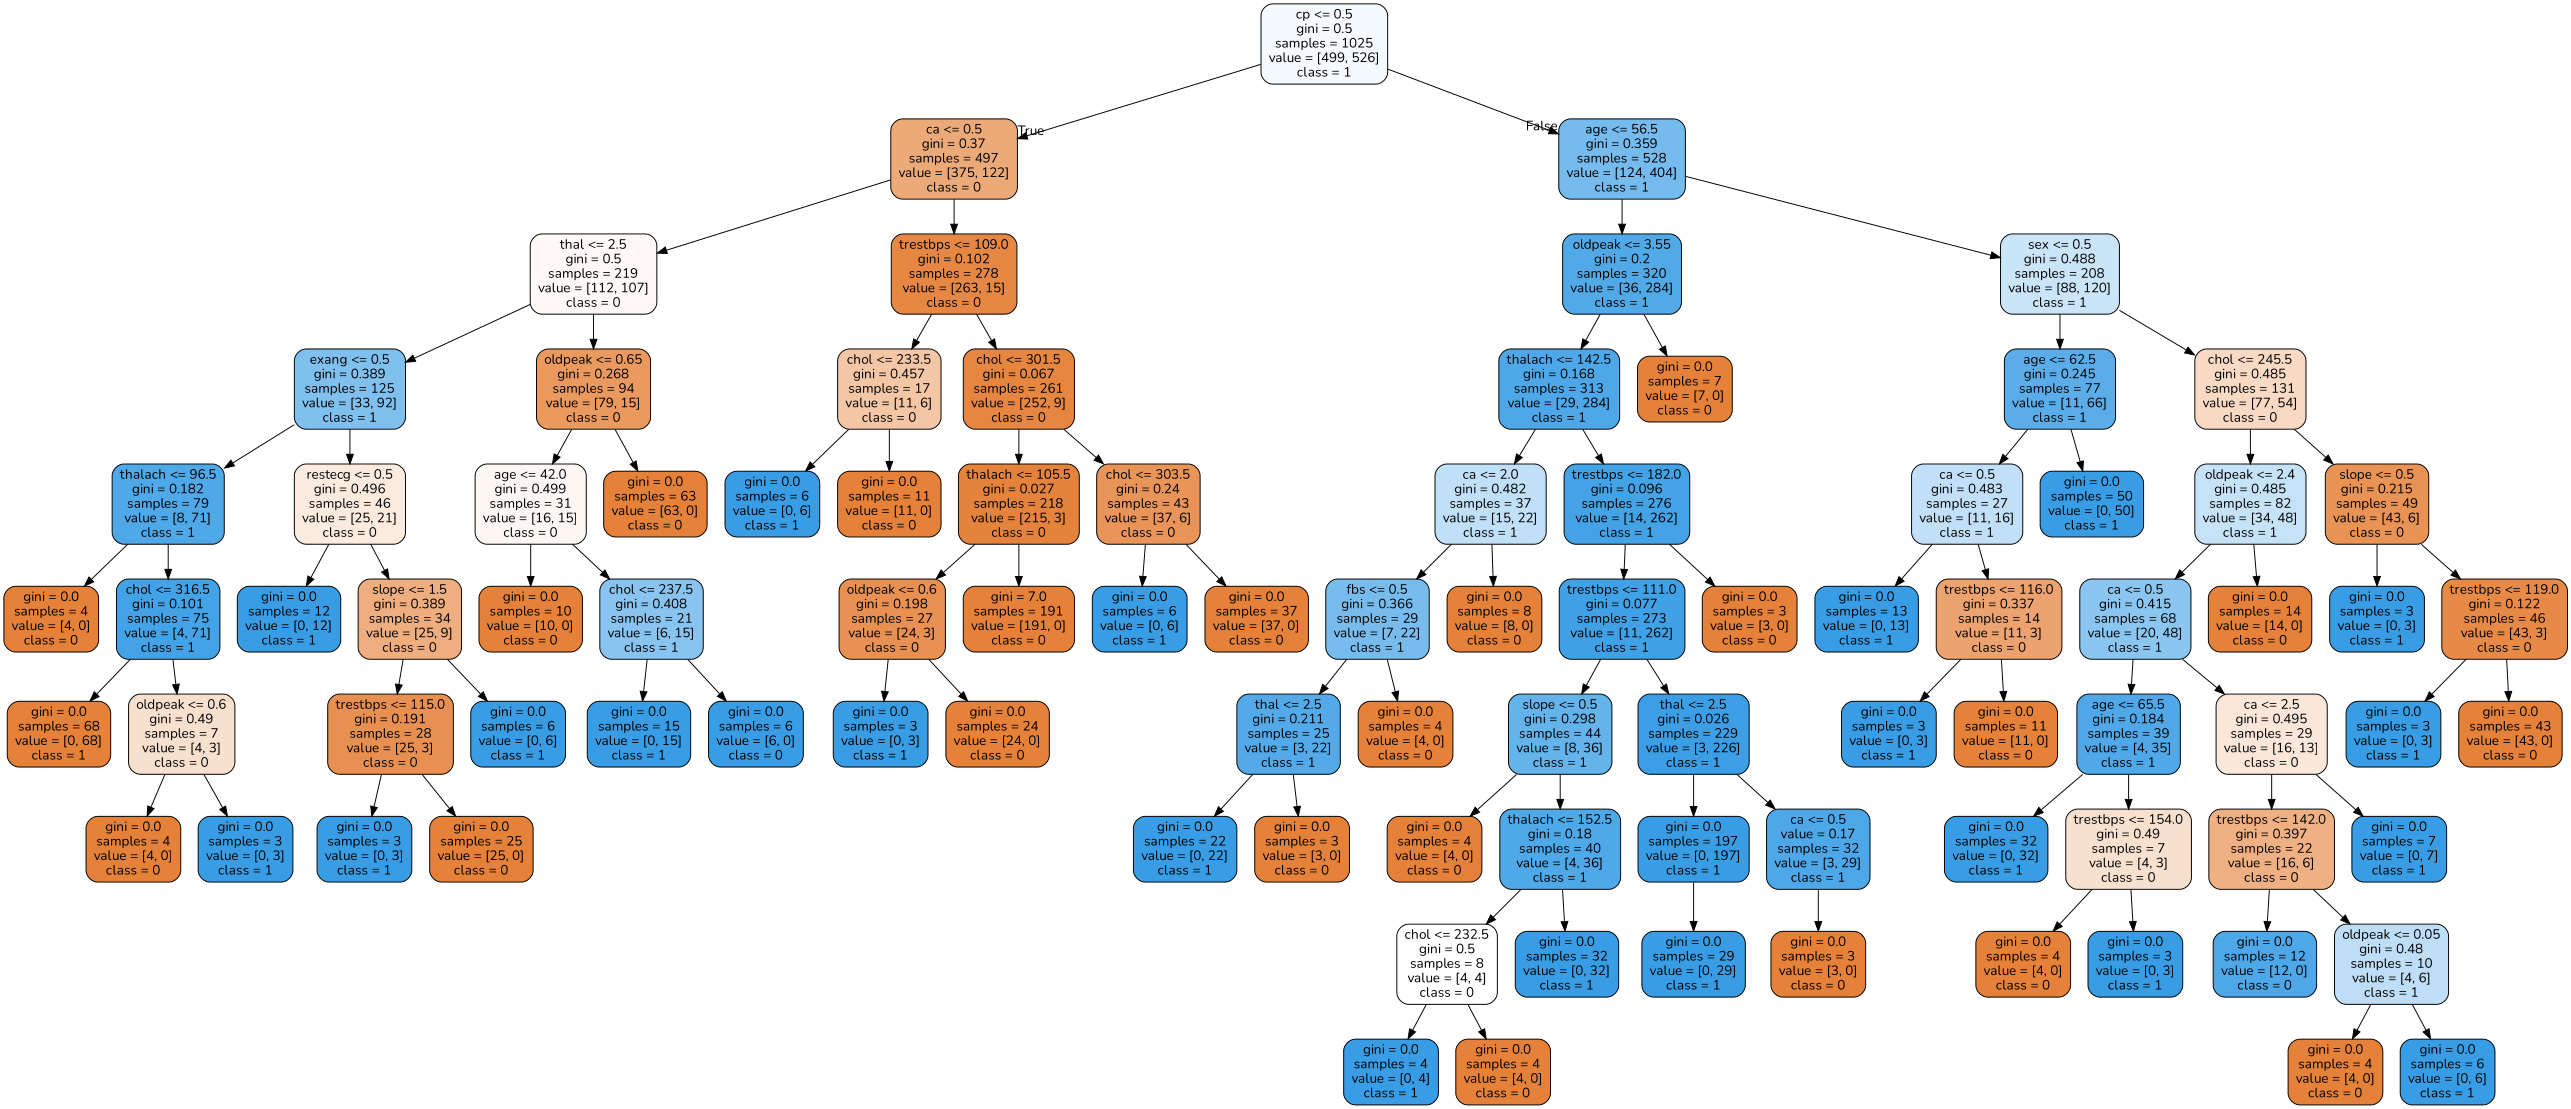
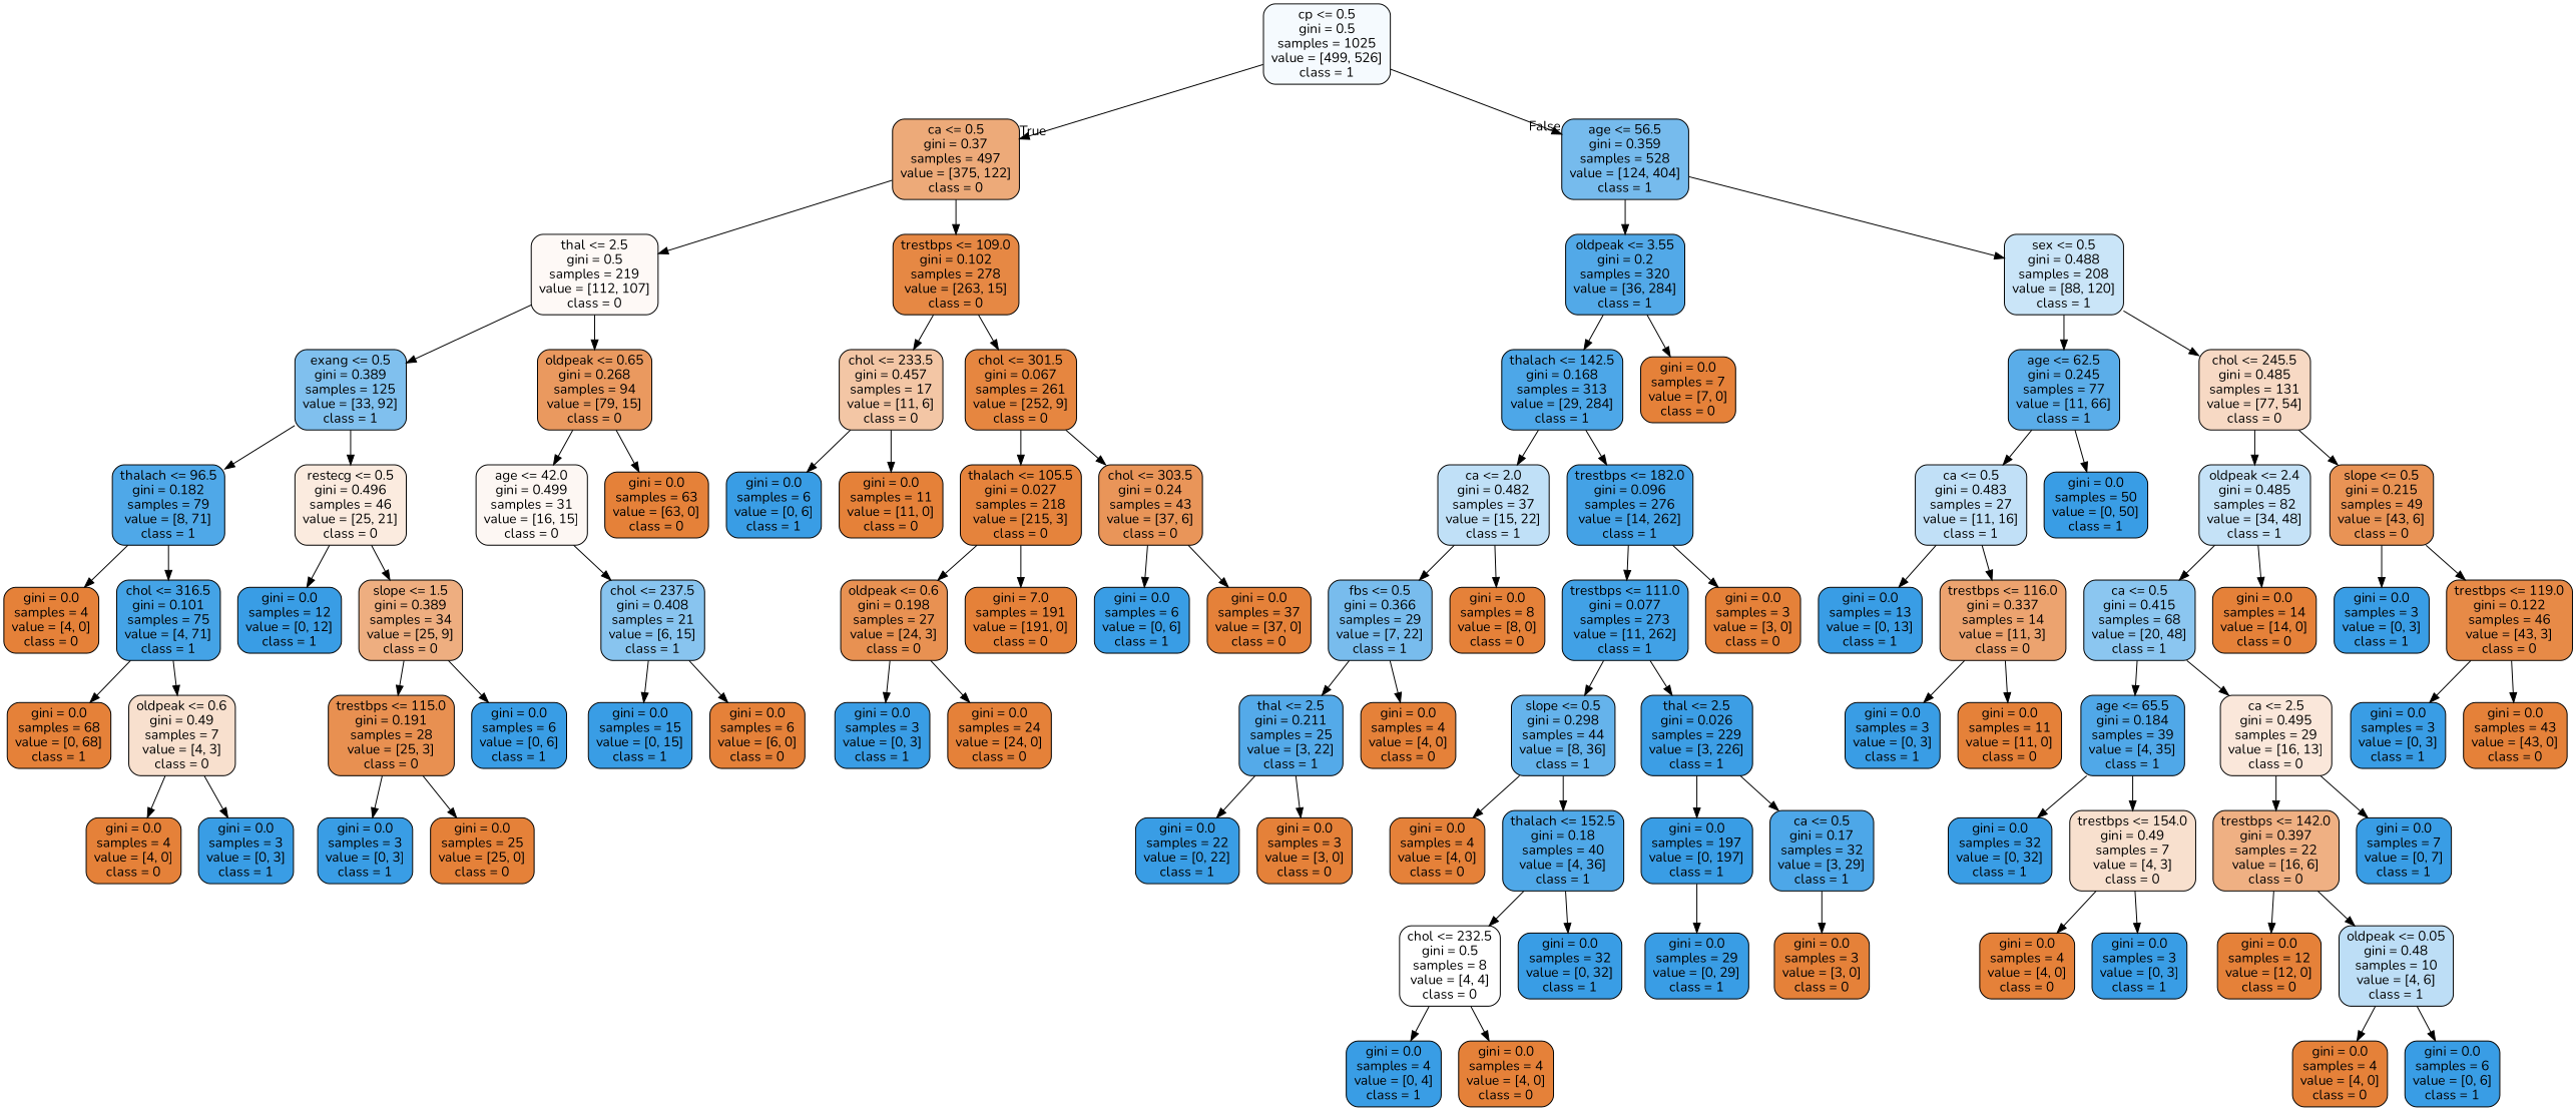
  digraph {
    fontname=Nunito
    node [color=black fillcolor="#e58139" fontname=Nunito shape=box style="filled, rounded"]
    edge [fontname=Nunito]
    n1 [fillcolor="#f5fafe" label="cp <= 0.5\ngini = 0.5\nsamples = 1025\nvalue = [499, 526]\nclass = 1"]
    n2 [fillcolor="#edaa79" label="ca <= 0.5\ngini = 0.37\nsamples = 497\nvalue = [375, 122]\nclass = 0"]
    n3 [fillcolor="#76bbed" label="age <= 56.5\ngini = 0.359\nsamples = 528\nvalue = [124, 404]\nclass = 1"]
    n4 [fillcolor="#fef9f6" label="thal <= 2.5\ngini = 0.5\nsamples = 219\nvalue = [112, 107]\nclass = 0"]
    n5 [fillcolor="#e68844" label="trestbps <= 109.0\ngini = 0.102\nsamples = 278\nvalue = [263, 15]\nclass = 0"]
    n6 [fillcolor="#52a9e8" label="oldpeak <= 3.55\ngini = 0.2\nsamples = 320\nvalue = [36, 284]\nclass = 1"]
    n7 [fillcolor="#cae5f8" label="sex <= 0.5\ngini = 0.488\nsamples = 208\nvalue = [88, 120]\nclass = 1"]
    n8 [fillcolor="#80c0ee" label="exang <= 0.5\ngini = 0.389\nsamples = 125\nvalue = [33, 92]\nclass = 1"]
    n9 [fillcolor="#ea995f" label="oldpeak <= 0.65\ngini = 0.268\nsamples = 94\nvalue = [79, 15]\nclass = 0"]
    n10 [fillcolor="#f3c6a5" label="chol <= 233.5\ngini = 0.457\nsamples = 17\nvalue = [11, 6]\nclass = 0"]
    n11 [fillcolor="#e68640" label="chol <= 301.5\ngini = 0.067\nsamples = 261\nvalue = [252, 9]\nclass = 0"]
    n12 [fillcolor="#4fa8e8" label="thalach <= 96.5\ngini = 0.182\nsamples = 79\nvalue = [8, 71]\nclass = 1"]
    n13 [fillcolor="#fbebdf" label="restecg <= 0.5\ngini = 0.496\nsamples = 46\nvalue = [25, 21]\nclass = 0"]
    n14 [fillcolor="#fdf7f3" label="age <= 42.0\ngini = 0.499\nsamples = 31\nvalue = [16, 15]\nclass = 0"]
    n15 [label="gini = 0.0\nsamples = 63\nvalue = [63, 0]\nclass = 0"]
    n16 [label="gini = 0.0\nsamples = 4\nvalue = [4, 0]\nclass = 0"]
    n17 [fillcolor="#44a3e6" label="chol <= 316.5\ngini = 0.101\nsamples = 75\nvalue = [4, 71]\nclass = 1"]
    n18 [fillcolor="#399de5" label="gini = 0.0\nsamples = 12\nvalue = [0, 12]\nclass = 1"]
    n19 [fillcolor="#eeae80" label="slope <= 1.5\ngini = 0.389\nsamples = 34\nvalue = [25, 9]\nclass = 0"]
    n20 [label="gini = 0.0\nsamples = 68\nvalue = [0, 68]\nclass = 1"]
    n21 [fillcolor="#f8e0ce" label="oldpeak <= 0.6\ngini = 0.49\nsamples = 7\nvalue = [4, 3]\nclass = 0"]
    n22 [label="gini = 0.0\nsamples = 4\nvalue = [4, 0]\nclass = 0"]
    n23 [fillcolor="#399de5" label="gini = 0.0\nsamples = 3\nvalue = [0, 3]\nclass = 1"]
    n24 [fillcolor="#e89051" label="trestbps <= 115.0\ngini = 0.191\nsamples = 28\nvalue = [25, 3]\nclass = 0"]
    n25 [fillcolor="#399de5" label="gini = 0.0\nsamples = 6\nvalue = [0, 6]\nclass = 1"]
    n26 [fillcolor="#399de5" label="gini = 0.0\nsamples = 3\nvalue = [0, 3]\nclass = 1"]
    n27 [label="gini = 0.0\nsamples = 25\nvalue = [25, 0]\nclass = 0"]
-   n28 [label="gini = 0.0\nsamples = 10\nvalue = [10, 0]\nclass = 0"]
    n29 [fillcolor="#88c4ef" label="chol <= 237.5\ngini = 0.408\nsamples = 21\nvalue = [6, 15]\nclass = 1"]
    n30 [fillcolor="#399de5" label="gini = 0.0\nsamples = 15\nvalue = [0, 15]\nclass = 1"]
-   n31 [fillcolor="#399de5" label="gini = 0.0\nsamples = 6\nvalue = [6, 0]\nclass = 0"]
+   n31 [label="gini = 0.0\nsamples = 6\nvalue = [6, 0]\nclass = 0"]
    n32 [fillcolor="#399de5" label="gini = 0.0\nsamples = 6\nvalue = [0, 6]\nclass = 1"]
    n33 [label="gini = 0.0\nsamples = 11\nvalue = [11, 0]\nclass = 0"]
    n34 [fillcolor="#e5833c" label="thalach <= 105.5\ngini = 0.027\nsamples = 218\nvalue = [215, 3]\nclass = 0"]
    n35 [fillcolor="#e99559" label="chol <= 303.5\ngini = 0.24\nsamples = 43\nvalue = [37, 6]\nclass = 0"]
    n36 [fillcolor="#e89152" label="oldpeak <= 0.6\ngini = 0.198\nsamples = 27\nvalue = [24, 3]\nclass = 0"]
    n37 [label="gini = 7.0\nsamples = 191\nvalue = [191, 0]\nclass = 0"]
    n38 [fillcolor="#399de5" label="gini = 0.0\nsamples = 6\nvalue = [0, 6]\nclass = 1"]
    n39 [label="gini = 0.0\nsamples = 37\nvalue = [37, 0]\nclass = 0"]
    n40 [fillcolor="#399de5" label="gini = 0.0\nsamples = 3\nvalue = [0, 3]\nclass = 1"]
    n41 [label="gini = 0.0\nsamples = 24\nvalue = [24, 0]\nclass = 0"]
    n42 [fillcolor="#4da7e8" label="thalach <= 142.5\ngini = 0.168\nsamples = 313\nvalue = [29, 284]\nclass = 1"]
    n43 [label="gini = 0.0\nsamples = 7\nvalue = [7, 0]\nclass = 0"]
    n44 [fillcolor="#5aade9" label="age <= 62.5\ngini = 0.245\nsamples = 77\nvalue = [11, 66]\nclass = 1"]
    n45 [fillcolor="#f7d9c4" label="chol <= 245.5\ngini = 0.485\nsamples = 131\nvalue = [77, 54]\nclass = 0"]
    n46 [fillcolor="#c0e0f7" label="ca <= 2.0\ngini = 0.482\nsamples = 37\nvalue = [15, 22]\nclass = 1"]
    n47 [fillcolor="#44a2e6" label="trestbps <= 182.0\ngini = 0.096\nsamples = 276\nvalue = [14, 262]\nclass = 1"]
    n48 [fillcolor="#78bced" label="fbs <= 0.5\ngini = 0.366\nsamples = 29\nvalue = [7, 22]\nclass = 1"]
    n49 [label="gini = 0.0\nsamples = 8\nvalue = [8, 0]\nclass = 0"]
    n50 [fillcolor="#41a1e6" label="trestbps <= 111.0\ngini = 0.077\nsamples = 273\nvalue = [11, 262]\nclass = 1"]
    n51 [label="gini = 0.0\nsamples = 3\nvalue = [3, 0]\nclass = 0"]
    n52 [fillcolor="#54aae9" label="thal <= 2.5\ngini = 0.211\nsamples = 25\nvalue = [3, 22]\nclass = 1"]
    n53 [label="gini = 0.0\nsamples = 4\nvalue = [4, 0]\nclass = 0"]
    n54 [fillcolor="#399de5" label="gini = 0.0\nsamples = 22\nvalue = [0, 22]\nclass = 1"]
    n55 [label="gini = 0.0\nsamples = 3\nvalue = [3, 0]\nclass = 0"]
    n56 [fillcolor="#65b3eb" label="slope <= 0.5\ngini = 0.298\nsamples = 44\nvalue = [8, 36]\nclass = 1"]
    n57 [fillcolor="#3c9ee5" label="thal <= 2.5\ngini = 0.026\nsamples = 229\nvalue = [3, 226]\nclass = 1"]
    n58 [label="gini = 0.0\nsamples = 4\nvalue = [4, 0]\nclass = 0"]
    n59 [fillcolor="#4fa8e8" label="thalach <= 152.5\ngini = 0.18\nsamples = 40\nvalue = [4, 36]\nclass = 1"]
    n60 [fillcolor="#399de5" label="gini = 0.0\nsamples = 197\nvalue = [0, 197]\nclass = 1"]
-   n61 [fillcolor="#4da7e8" label="ca <= 0.5\nvalue = 0.17\nsamples = 32\nvalue = [3, 29]\nclass = 1"]
+   n61 [fillcolor="#4da7e8" label="ca <= 0.5\ngini = 0.17\nsamples = 32\nvalue = [3, 29]\nclass = 1"]
    n62 [fillcolor="#ffffff" label="chol <= 232.5\ngini = 0.5\nsamples = 8\nvalue = [4, 4]\nclass = 0"]
    n63 [fillcolor="#399de5" label="gini = 0.0\nsamples = 32\nvalue = [0, 32]\nclass = 1"]
    n64 [fillcolor="#399de5" label="gini = 0.0\nsamples = 4\nvalue = [0, 4]\nclass = 1"]
    n65 [label="gini = 0.0\nsamples = 4\nvalue = [4, 0]\nclass = 0"]
    n66 [fillcolor="#399de5" label="gini = 0.0\nsamples = 29\nvalue = [0, 29]\nclass = 1"]
    n67 [label="gini = 0.0\nsamples = 3\nvalue = [3, 0]\nclass = 0"]
    n68 [fillcolor="#c1e0f7" label="ca <= 0.5\ngini = 0.483\nsamples = 27\nvalue = [11, 16]\nclass = 1"]
    n69 [fillcolor="#399de5" label="gini = 0.0\nsamples = 50\nvalue = [0, 50]\nclass = 1"]
    n70 [fillcolor="#c5e2f7" label="oldpeak <= 2.4\ngini = 0.485\nsamples = 82\nvalue = [34, 48]\nclass = 1"]
    n71 [fillcolor="#e99355" label="slope <= 0.5\ngini = 0.215\nsamples = 49\nvalue = [43, 6]\nclass = 0"]
    n72 [fillcolor="#399de5" label="gini = 0.0\nsamples = 13\nvalue = [0, 13]\nclass = 1"]
    n73 [fillcolor="#eca36f" label="trestbps <= 116.0\ngini = 0.337\nsamples = 14\nvalue = [11, 3]\nclass = 0"]
    n74 [fillcolor="#399de5" label="gini = 0.0\nsamples = 3\nvalue = [0, 3]\nclass = 1"]
    n75 [label="gini = 0.0\nsamples = 11\nvalue = [11, 0]\nclass = 0"]
    n76 [fillcolor="#8bc6f0" label="ca <= 0.5\ngini = 0.415\nsamples = 68\nvalue = [20, 48]\nclass = 1"]
    n77 [label="gini = 0.0\nsamples = 14\nvalue = [14, 0]\nclass = 0"]
    n78 [fillcolor="#399de5" label="gini = 0.0\nsamples = 3\nvalue = [0, 3]\nclass = 1"]
    n79 [fillcolor="#e78a47" label="trestbps <= 119.0\ngini = 0.122\nsamples = 46\nvalue = [43, 3]\nclass = 0"]
    n80 [fillcolor="#50a8e8" label="age <= 65.5\ngini = 0.184\nsamples = 39\nvalue = [4, 35]\nclass = 1"]
    n81 [fillcolor="#fae7da" label="ca <= 2.5\ngini = 0.495\nsamples = 29\nvalue = [16, 13]\nclass = 0"]
    n82 [fillcolor="#399de5" label="gini = 0.0\nsamples = 32\nvalue = [0, 32]\nclass = 1"]
    n83 [fillcolor="#f8e0ce" label="trestbps <= 154.0\ngini = 0.49\nsamples = 7\nvalue = [4, 3]\nclass = 0"]
    n84 [fillcolor="#efb083" label="trestbps <= 142.0\ngini = 0.397\nsamples = 22\nvalue = [16, 6]\nclass = 0"]
    n85 [fillcolor="#399de5" label="gini = 0.0\nsamples = 7\nvalue = [0, 7]\nclass = 1"]
    n86 [label="gini = 0.0\nsamples = 4\nvalue = [4, 0]\nclass = 0"]
    n87 [fillcolor="#399de5" label="gini = 0.0\nsamples = 3\nvalue = [0, 3]\nclass = 1"]
-   n88 [fillcolor="#4da7e8" label="gini = 0.0\nsamples = 12\nvalue = [12, 0]\nclass = 0"]
+   n88 [label="gini = 0.0\nsamples = 12\nvalue = [12, 0]\nclass = 0"]
    n89 [fillcolor="#bddef6" label="oldpeak <= 0.05\ngini = 0.48\nsamples = 10\nvalue = [4, 6]\nclass = 1"]
    n90 [label="gini = 0.0\nsamples = 4\nvalue = [4, 0]\nclass = 0"]
    n91 [fillcolor="#399de5" label="gini = 0.0\nsamples = 6\nvalue = [0, 6]\nclass = 1"]
    n92 [fillcolor="#399de5" label="gini = 0.0\nsamples = 3\nvalue = [0, 3]\nclass = 1"]
    n93 [label="gini = 0.0\nsamples = 43\nvalue = [43, 0]\nclass = 0"]
    n1 -> n2 [headlabel=True labelangle=45 labeldistance=2.5]
    n1 -> n3 [headlabel=False labelangle=-45 labeldistance=2.5]
    n2 -> n4
    n2 -> n5
    n3 -> n6
    n3 -> n7
    n4 -> n8
    n4 -> n9
    n5 -> n10
    n5 -> n11
    n6 -> n42
    n6 -> n43
    n7 -> n44
    n7 -> n45
    n8 -> n12
    n8 -> n13
    n9 -> n14
    n9 -> n15
    n10 -> n32
    n10 -> n33
    n11 -> n34
    n11 -> n35
    n12 -> n16
    n12 -> n17
    n13 -> n18
    n13 -> n19
-   n14 -> n28
    n14 -> n29
    n17 -> n20
    n17 -> n21
    n19 -> n24
    n19 -> n25
    n21 -> n22
    n21 -> n23
    n24 -> n26
    n24 -> n27
    n29 -> n30
    n29 -> n31
    n34 -> n36
    n34 -> n37
    n35 -> n38
    n35 -> n39
    n36 -> n40
    n36 -> n41
    n42 -> n46
    n42 -> n47
    n44 -> n68
    n44 -> n69
    n45 -> n70
    n45 -> n71
    n46 -> n48
    n46 -> n49
    n47 -> n50
    n47 -> n51
    n48 -> n52
    n48 -> n53
    n50 -> n56
    n50 -> n57
    n52 -> n54
    n52 -> n55
    n56 -> n58
    n56 -> n59
    n57 -> n60
    n57 -> n61
    n59 -> n62
    n59 -> n63
    n60 -> n66
    n61 -> n67
    n62 -> n64
    n62 -> n65
    n68 -> n72
    n68 -> n73
    n70 -> n76
    n70 -> n77
    n71 -> n78
    n71 -> n79
    n73 -> n74
    n73 -> n75
    n76 -> n80
    n76 -> n81
    n79 -> n92
    n79 -> n93
    n80 -> n82
    n80 -> n83
    n81 -> n84
    n81 -> n85
    n83 -> n86
    n83 -> n87
    n84 -> n88
    n84 -> n89
    n89 -> n90
    n89 -> n91
  }
